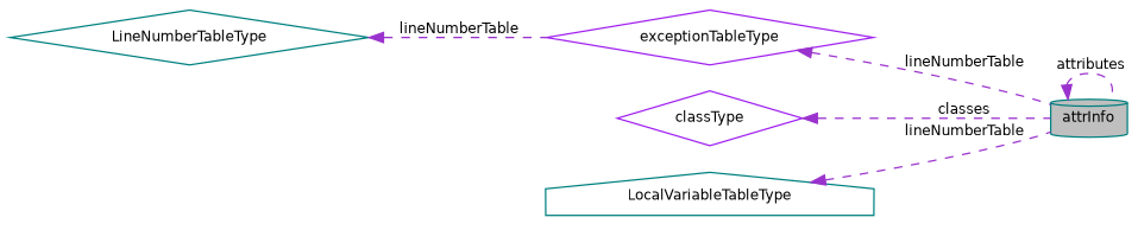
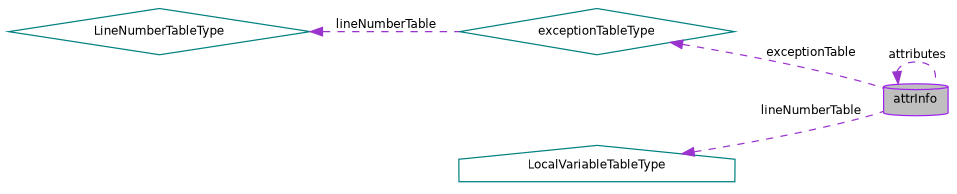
  digraph {
    rankdir=LR
    node [color=teal fillcolor=white fontname=Helvetica fontsize=10 shape=diamond style=filled]
    edge [color=darkorchid3 dir=back fontname=Helvetica fontsize=10 labelfontname=Helvetica labelfontsize=10 style=dashed]
-   n1 [fillcolor=grey75 fontcolor=black height=0.2 label=attrInfo shape=cylinder width=0.4]
+   n1 [color=purple fillcolor=grey75 fontcolor=black height=0.2 label=attrInfo shape=cylinder width=0.4]
    n2 [height=0.2 label=LineNumberTableType width=0.4]
-   n3 [color=purple height=0.2 label=exceptionTableType width=0.4]
-   n4 [color=purple height=0.2 label=classType width=0.4]
+   n3 [height=0.2 label=exceptionTableType width=0.4]
    n5 [height=0.2 label=LocalVariableTableType shape=house width=0.4]
    n1 -> n1 [label=" attributes"]
    n2 -> n3 [label=" lineNumberTable"]
-   n3 -> n1 [label=" lineNumberTable"]
-   n4 -> n1 [label=" classes"]
+   n3 -> n1 [label=" exceptionTable"]
    n5 -> n1 [label=" lineNumberTable"]
  }
